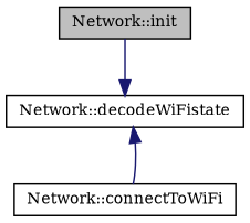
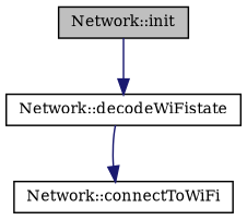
  digraph {
    fontname="DejaVu Serif"
    rankdir=TB
    node [color=black fillcolor=white fontname="DejaVu Serif" fontsize=10 shape=record style=filled]
    edge [color=midnightblue fontname="DejaVu Serif" fontsize=10 labelfontname=Helvetica labelfontsize=10 style=solid]
    n1 [fillcolor=grey75 fontcolor=black height=0.2 label="Network::init" width=0.4]
    n2 [height=0.2 label="Network::decodeWiFistate" width=0.4]
    n3 [height=0.2 label="Network::connectToWiFi" width=0.4]
    n1 -> n2
-   n3 -> n2
+   n2 -> n3
  }
